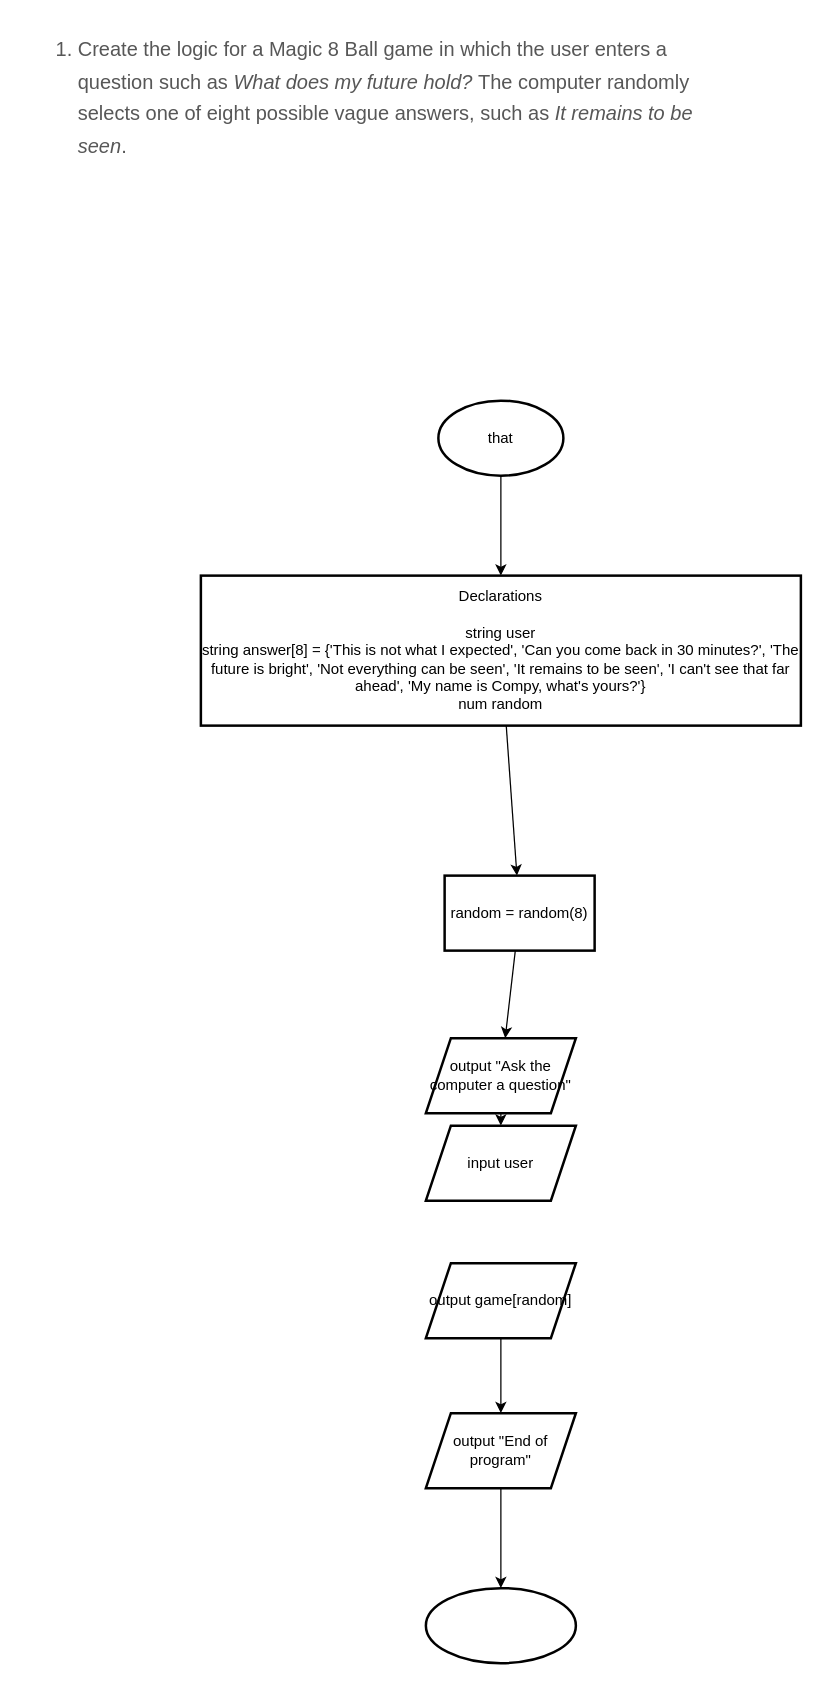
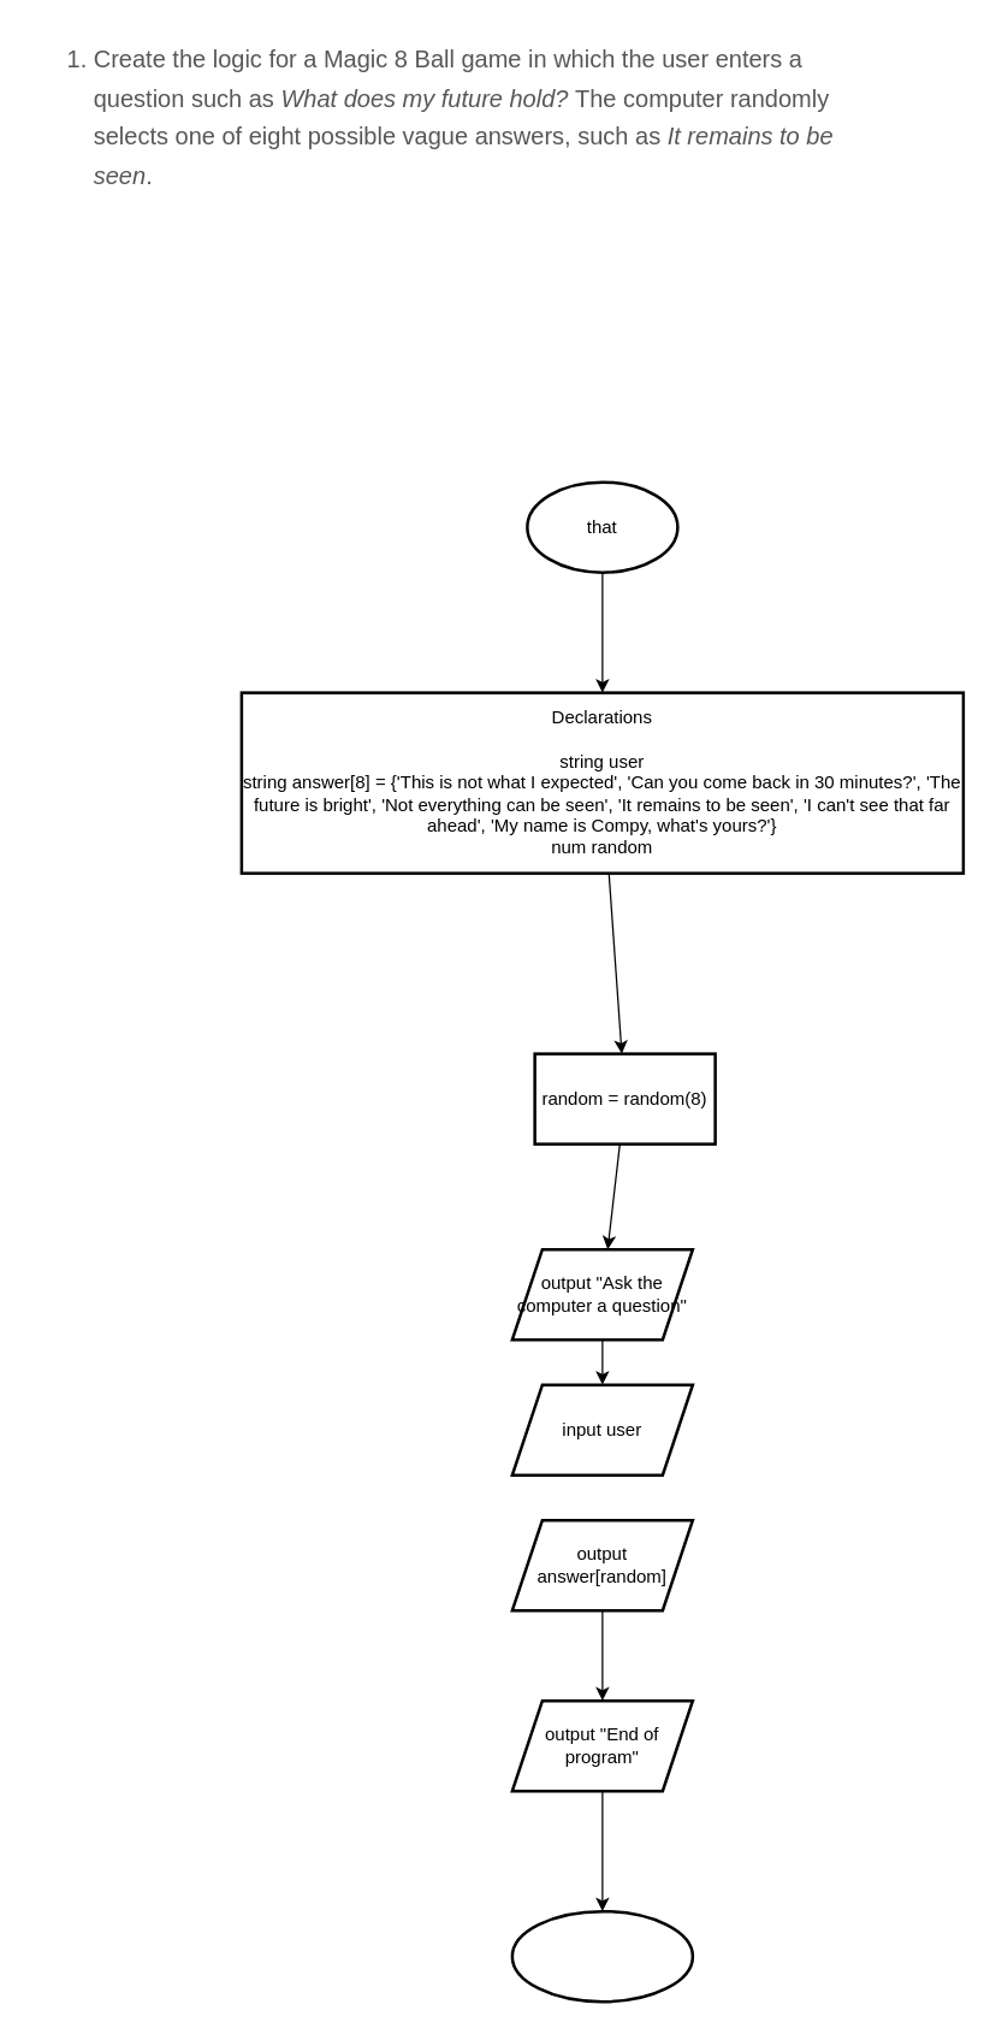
  <mxCell id="0" />
  <mxCell id="1" parent="0" />
  <mxCell id="2" value="&lt;ol id=&quot;DXLCZTA1CMGJUGMLH677&quot; class=&quot;decimal shortanswer&quot; style=&quot;box-sizing: border-box; line-height: 1.8; color: rgb(87, 87, 87); padding: 0px 0px 0px 40px; clear: left; margin: 0px 0px 11px; list-style-type: decimal; font-size: 16px; font-style: normal; font-weight: 400; letter-spacing: normal; text-indent: 0px; text-transform: none; word-spacing: 0px; background-color: rgb(255, 255, 255);&quot;&gt;&lt;li id=&quot;ZZBLUAUFBX71AMGTL176&quot; style=&quot;box-sizing: border-box ; font-family: , &amp;quot;cambria&amp;quot; , &amp;quot;times new roman&amp;quot; , &amp;quot;times&amp;quot; , serif ; line-height: 1.6 ; color: rgb(87 , 87 , 87) ; margin: 0px 0px 10px ; padding: 0px ; list-style: decimal&quot;&gt;&lt;p id=&quot;FVJKL7MTR0C0CA2XD052&quot; style=&quot;box-sizing: border-box ; font-family: , &amp;quot;cambria&amp;quot; , &amp;quot;times new roman&amp;quot; , &amp;quot;times&amp;quot; , serif ; line-height: 1.6 ; color: rgb(87 , 87 , 87) ; margin: 0px ; padding: 0px&quot;&gt;Create the logic for a Magic 8 Ball game in which the user enters a question such as&lt;span&gt;&amp;nbsp;&lt;/span&gt;&lt;em style=&quot;box-sizing: border-box ; font-style: italic&quot;&gt;What does my future hold?&lt;/em&gt;&lt;span&gt;&amp;nbsp;&lt;/span&gt;The computer randomly selects one of eight possible vague answers, such as&lt;span&gt;&amp;nbsp;&lt;/span&gt;&lt;em style=&quot;box-sizing: border-box ; font-style: italic&quot;&gt;It remains to be seen&lt;/em&gt;.&lt;/p&gt;&lt;/li&gt;&lt;/ol&gt;" style="text;whiteSpace=wrap;html=1;" vertex="1" parent="1"><mxGeometry x="20" y="20" width="550" height="130" as="geometry" /></mxCell>
  <mxCell id="3" value="" style="edgeStyle=none;html=1;" edge="1" parent="1" source="4" target="6"><mxGeometry relative="1" as="geometry" /></mxCell>
  <mxCell id="4" value="that" style="strokeWidth=2;html=1;shape=mxgraph.flowchart.start_1;whiteSpace=wrap;" vertex="1" parent="1"><mxGeometry x="350" y="320" width="100" height="60" as="geometry" /></mxCell>
  <mxCell id="5" value="" style="edgeStyle=none;html=1;" edge="1" parent="1" source="6" target="8"><mxGeometry relative="1" as="geometry" /></mxCell>
  <mxCell id="6" value="Declarations&lt;br&gt;&lt;br&gt;string user&lt;br&gt;string answer[8] = {'This is not what I expected', 'Can you come back in 30 minutes?', 'The future is bright', 'Not everything can be seen', 'It remains to be seen', 'I can't see that far ahead', 'My name is Compy, what's yours?'}&lt;br&gt;num random" style="whiteSpace=wrap;html=1;strokeWidth=2;" vertex="1" parent="1"><mxGeometry x="160" y="460" width="480" height="120" as="geometry" /></mxCell>
  <mxCell id="7" value="" style="edgeStyle=none;html=1;" edge="1" parent="1" source="8" target="10"><mxGeometry relative="1" as="geometry" /></mxCell>
  <mxCell id="8" value="random = random(8)" style="whiteSpace=wrap;html=1;strokeWidth=2;" vertex="1" parent="1"><mxGeometry x="355" y="700" width="120" height="60" as="geometry" /></mxCell>
  <mxCell id="9" value="" style="edgeStyle=none;html=1;" edge="1" parent="1" source="10" target="11"><mxGeometry relative="1" as="geometry" /></mxCell>
  <mxCell id="10" value="output &quot;Ask the computer a question&quot;" style="shape=parallelogram;perimeter=parallelogramPerimeter;whiteSpace=wrap;html=1;fixedSize=1;strokeWidth=2;" vertex="1" parent="1"><mxGeometry x="340" y="830" width="120" height="60" as="geometry" /></mxCell>
- <mxCell id="11" value="input user" style="shape=parallelogram;perimeter=parallelogramPerimeter;whiteSpace=wrap;html=1;fixedSize=1;strokeWidth=2;" vertex="1" parent="1"><mxGeometry x="340" y="900" width="120" height="60" as="geometry" /></mxCell>
+ <mxCell id="11" value="input user" style="shape=parallelogram;perimeter=parallelogramPerimeter;whiteSpace=wrap;html=1;fixedSize=1;strokeWidth=2;" vertex="1" parent="1"><mxGeometry x="340" y="920" width="120" height="60" as="geometry" /></mxCell>
  <mxCell id="12" value="" style="edgeStyle=none;html=1;" edge="1" parent="1" source="13" target="15"><mxGeometry relative="1" as="geometry" /></mxCell>
- <mxCell id="13" value="output game[random]" style="shape=parallelogram;perimeter=parallelogramPerimeter;whiteSpace=wrap;html=1;fixedSize=1;strokeWidth=2;" vertex="1" parent="1"><mxGeometry x="340" y="1010" width="120" height="60" as="geometry" /></mxCell>
+ <mxCell id="13" value="output answer[random]" style="shape=parallelogram;perimeter=parallelogramPerimeter;whiteSpace=wrap;html=1;fixedSize=1;strokeWidth=2;" vertex="1" parent="1"><mxGeometry x="340" y="1010" width="120" height="60" as="geometry" /></mxCell>
  <mxCell id="14" value="" style="edgeStyle=none;html=1;" edge="1" parent="1" source="15" target="16"><mxGeometry relative="1" as="geometry" /></mxCell>
  <mxCell id="15" value="output &quot;End of program&quot;" style="shape=parallelogram;perimeter=parallelogramPerimeter;whiteSpace=wrap;html=1;fixedSize=1;strokeWidth=2;" vertex="1" parent="1"><mxGeometry x="340" y="1130" width="120" height="60" as="geometry" /></mxCell>
  <mxCell id="16" value="" style="ellipse;whiteSpace=wrap;html=1;strokeWidth=2;" vertex="1" parent="1"><mxGeometry x="340" y="1270" width="120" height="60" as="geometry" /></mxCell>
